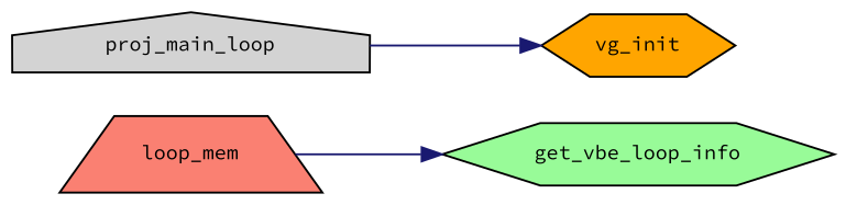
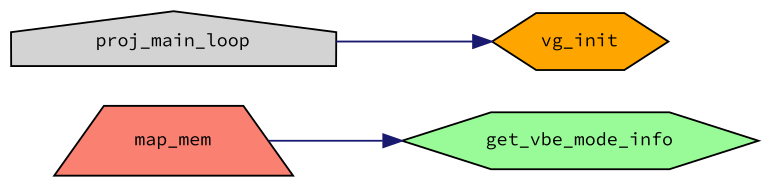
  digraph {
    fontname="Source Code Pro"
    rankdir=RL
    node [color=black fontname="Source Code Pro" fontsize=10 shape=hexagon style=filled]
    edge [color=midnightblue dir=back fontname="Source Code Pro" fontsize=10 labelfontname=Helvetica labelfontsize=10 style=solid]
-   n1 [fillcolor=palegreen fontcolor=black height=0.2 label=get_vbe_loop_info width=0.4]
-   n2 [fillcolor=salmon height=0.2 label=loop_mem shape=trapezium width=0.4]
+   n1 [fillcolor=palegreen fontcolor=black height=0.2 label=get_vbe_mode_info width=0.4]
+   n2 [fillcolor=salmon height=0.2 label=map_mem shape=trapezium width=0.4]
    n3 [fillcolor=orange height=0.2 label=vg_init width=0.4]
    n4 [fillcolor=lightgrey height=0.2 label=proj_main_loop shape=house width=0.4]
    n1 -> n2
    n3 -> n4
  }
